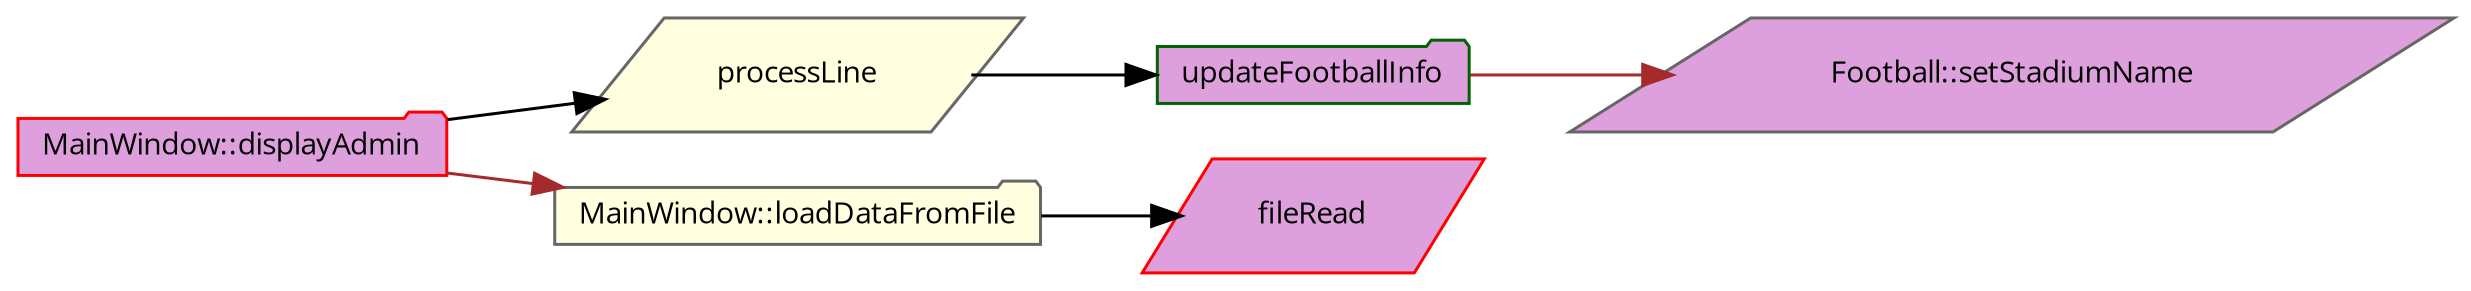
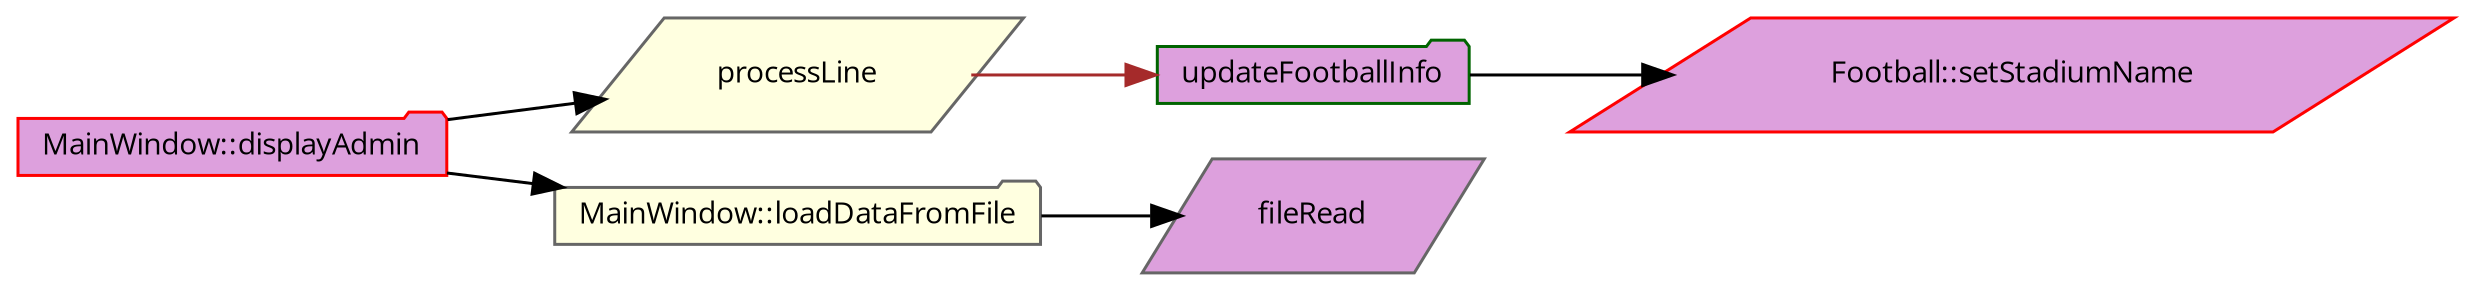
  digraph {
    fontname="Open Sans"
    rankdir=RL
    node [color=gray40 fillcolor=plum fontname="Open Sans" fontsize=10 shape=parallelogram style=filled]
    edge [color=black dir=back fontname="Open Sans" fontsize=10 labelfontname=Helvetica labelfontsize=10 style=solid]
-   n1 [fontcolor=black height=0.2 label="Football::setStadiumName" width=0.4]
+   n1 [color=red fontcolor=black height=0.2 label="Football::setStadiumName" width=0.4]
    n2 [color=darkgreen height=0.2 label=updateFootballInfo shape=folder width=0.4]
    n3 [fillcolor=lightyellow height=0.2 label=processLine width=0.4]
    n4 [color=red height=0.2 label="MainWindow::displayAdmin" shape=folder width=0.4]
-   n5 [color=red height=0.2 label=fileRead width=0.4]
+   n5 [height=0.2 label=fileRead width=0.4]
    n6 [fillcolor=lightyellow height=0.2 label="MainWindow::loadDataFromFile" shape=folder width=0.4]
-   n1 -> n2 [color=brown]
-   n2 -> n3
+   n1 -> n2
+   n2 -> n3 [color=brown]
    n3 -> n4
    n5 -> n6
-   n6 -> n4 [color=brown]
+   n6 -> n4
  }
